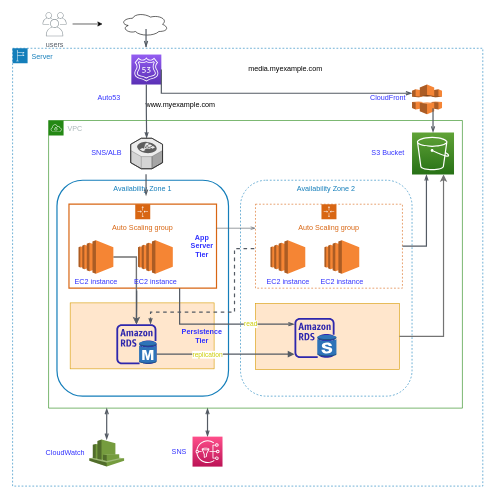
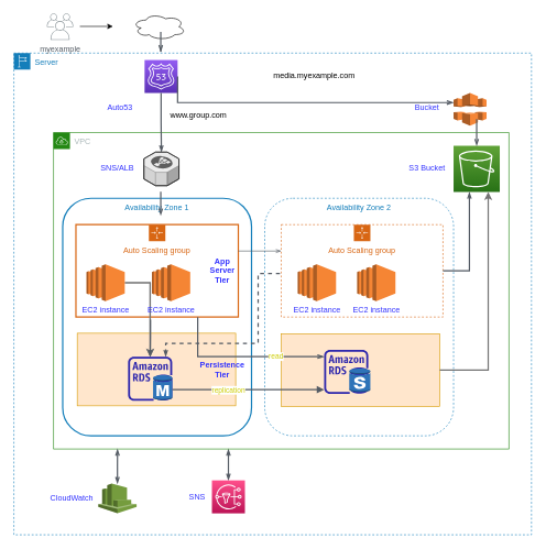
  <mxCell id="0" />
  <mxCell id="1" parent="0" />
  <mxCell id="2" value="Server" style="points=[[0,0],[0.25,0],[0.5,0],[0.75,0],[1,0],[1,0.25],[1,0.5],[1,0.75],[1,1],[0.75,1],[0.5,1],[0.25,1],[0,1],[0,0.75],[0,0.5],[0,0.25]];outlineConnect=0;gradientColor=none;html=1;whiteSpace=wrap;fontSize=12;fontStyle=0;shape=mxgraph.aws4.group;grIcon=mxgraph.aws4.group_region;strokeColor=#147EBA;fillColor=none;verticalAlign=top;align=left;spacingLeft=30;fontColor=#147EBA;dashed=1;" parent="1" vertex="1"><mxGeometry x="20" y="80" width="784" height="730" as="geometry" /></mxCell>
  <mxCell id="3" value="" style="edgeStyle=orthogonalEdgeStyle;html=1;endArrow=openThin;elbow=vertical;startArrow=openThin;startFill=0;endFill=0;strokeColor=#545B64;rounded=0;fontColor=#CCCC00;strokeWidth=2;exitX=0.5;exitY=0;exitDx=0;exitDy=0;exitPerimeter=0;" parent="1" source="53" target="4" edge="1"><mxGeometry width="100" relative="1" as="geometry"><mxPoint x="186.9" y="742.5" as="sourcePoint" /><mxPoint x="187" y="690" as="targetPoint" /><Array as="points"><mxPoint x="345" y="690" /><mxPoint x="345" y="690" /></Array></mxGeometry></mxCell>
  <mxCell id="4" value="VPC" style="points=[[0,0],[0.25,0],[0.5,0],[0.75,0],[1,0],[1,0.25],[1,0.5],[1,0.75],[1,1],[0.75,1],[0.5,1],[0.25,1],[0,1],[0,0.75],[0,0.5],[0,0.25]];outlineConnect=0;gradientColor=none;html=1;whiteSpace=wrap;fontSize=12;fontStyle=0;shape=mxgraph.aws4.group;grIcon=mxgraph.aws4.group_vpc;strokeColor=#248814;fillColor=none;verticalAlign=top;align=left;spacingLeft=30;fontColor=#AAB7B8;dashed=0;sketch=0;shadow=0;" parent="1" vertex="1"><mxGeometry x="80" y="200.43" width="690" height="479.57" as="geometry" /></mxCell>
  <mxCell id="5" value="Availability Zone 1" style="fillColor=none;strokeColor=#147EBA;verticalAlign=top;fontStyle=0;fontColor=#147EBA;rounded=1;glass=0;strokeWidth=2;" parent="1" vertex="1"><mxGeometry x="94" y="300" width="286" height="360" as="geometry" /></mxCell>
  <mxCell id="6" value="" style="fillColor=#ffe6cc;strokeColor=#d79b00;dashed=0;verticalAlign=top;fontStyle=0;" parent="1" vertex="1"><mxGeometry x="116" y="504.5" width="240" height="110" as="geometry" /></mxCell>
  <mxCell id="7" value="" style="ellipse;shape=cloud;whiteSpace=wrap;html=1;" parent="1" vertex="1"><mxGeometry x="200" y="20" width="80" height="40" as="geometry" /></mxCell>
  <mxCell id="8" value="" style="endArrow=classic;html=1;rounded=0;exitX=0.5;exitY=0.5;exitDx=0;exitDy=0;exitPerimeter=0;" parent="1" edge="1"><mxGeometry width="50" height="50" relative="1" as="geometry"><mxPoint x="120" y="39.5" as="sourcePoint" /><mxPoint x="170" y="39.5" as="targetPoint" /></mxGeometry></mxCell>
- <mxCell id="9" value="www.myexample.com" style="text;html=1;strokeColor=none;fillColor=none;align=center;verticalAlign=middle;whiteSpace=wrap;rounded=0;" parent="1" vertex="1"><mxGeometry x="240" y="170" width="120" height="10" as="geometry" /></mxCell>
+ <mxCell id="9" value="www.group.com" style="text;html=1;strokeColor=none;fillColor=none;align=center;verticalAlign=middle;whiteSpace=wrap;rounded=0;" parent="1" vertex="1"><mxGeometry x="240" y="170" width="120" height="10" as="geometry" /></mxCell>
  <mxCell id="10" value="media.myexample.com" style="text;html=1;strokeColor=none;fillColor=none;align=center;verticalAlign=middle;whiteSpace=wrap;rounded=0;" parent="1" vertex="1"><mxGeometry x="415" y="100" width="120" height="27" as="geometry" /></mxCell>
- <mxCell id="11" value="users" style="sketch=0;outlineConnect=0;gradientColor=none;fontColor=#545B64;strokeColor=none;fillColor=#879196;dashed=0;verticalLabelPosition=bottom;verticalAlign=top;align=center;html=1;fontSize=12;fontStyle=0;aspect=fixed;shape=mxgraph.aws4.illustration_users;pointerEvents=1" parent="1" vertex="1"><mxGeometry x="70" y="20" width="40" height="40" as="geometry" /></mxCell>
+ <mxCell id="11" value="myexample" style="sketch=0;outlineConnect=0;gradientColor=none;fontColor=#545B64;strokeColor=none;fillColor=#879196;dashed=0;verticalLabelPosition=bottom;verticalAlign=top;align=center;html=1;fontSize=12;fontStyle=0;aspect=fixed;shape=mxgraph.aws4.illustration_users;pointerEvents=1" parent="1" vertex="1"><mxGeometry x="70" y="20" width="40" height="40" as="geometry" /></mxCell>
  <mxCell id="12" value="" style="sketch=0;points=[[0,0,0],[0.25,0,0],[0.5,0,0],[0.75,0,0],[1,0,0],[0,1,0],[0.25,1,0],[0.5,1,0],[0.75,1,0],[1,1,0],[0,0.25,0],[0,0.5,0],[0,0.75,0],[1,0.25,0],[1,0.5,0],[1,0.75,0]];outlineConnect=0;fontColor=#232F3E;gradientColor=#945DF2;gradientDirection=north;fillColor=#5A30B5;strokeColor=#ffffff;dashed=0;verticalLabelPosition=bottom;verticalAlign=top;align=center;html=1;fontSize=12;fontStyle=0;aspect=fixed;shape=mxgraph.aws4.resourceIcon;resIcon=mxgraph.aws4.route_53;" parent="1" vertex="1"><mxGeometry x="218" y="90.43" width="50" height="50" as="geometry" /></mxCell>
  <mxCell id="13" value="" style="edgeStyle=orthogonalEdgeStyle;html=1;endArrow=openThin;elbow=vertical;startArrow=none;endFill=0;strokeColor=#545B64;rounded=0;arcSize=9;strokeWidth=2;" parent="1" edge="1"><mxGeometry width="100" relative="1" as="geometry"><mxPoint x="242.5" y="78" as="sourcePoint" /><mxPoint x="242.5" y="78" as="targetPoint" /><Array as="points"><mxPoint x="242.5" y="48" /><mxPoint x="242.5" y="48" /></Array></mxGeometry></mxCell>
  <mxCell id="14" value="Auto53" style="text;html=1;strokeColor=none;fillColor=none;align=center;verticalAlign=middle;whiteSpace=wrap;rounded=0;fontColor=#3333FF;" parent="1" vertex="1"><mxGeometry x="141" y="157" width="80" height="10" as="geometry" /></mxCell>
  <mxCell id="15" value="" style="edgeStyle=orthogonalEdgeStyle;html=1;endArrow=openThin;elbow=vertical;startArrow=none;endFill=0;strokeColor=#545B64;rounded=0;strokeWidth=2;exitX=0.5;exitY=1;exitDx=0;exitDy=0;exitPerimeter=0;" parent="1" edge="1" target="16" source="12"><mxGeometry width="100" relative="1" as="geometry"><mxPoint x="244" y="160" as="sourcePoint" /><mxPoint x="239.5" y="183.22" as="targetPoint" /><Array as="points" /></mxGeometry></mxCell>
  <mxCell id="16" value="" style="verticalLabelPosition=bottom;html=1;verticalAlign=top;strokeWidth=1;align=center;outlineConnect=0;dashed=0;outlineConnect=0;shape=mxgraph.aws3d.elasticLoadBalancing;fillColor=#ECECEC;strokeColor=#5E5E5E;aspect=fixed;" parent="1" vertex="1"><mxGeometry x="216.92" y="230" width="53.08" height="50.87" as="geometry" /></mxCell>
  <mxCell id="17" value="SNS/ALB" style="text;html=1;strokeColor=none;fillColor=none;align=center;verticalAlign=middle;whiteSpace=wrap;rounded=0;fontColor=#3333FF;" parent="1" vertex="1"><mxGeometry x="136.92" y="250.43" width="80" height="10" as="geometry" /></mxCell>
  <mxCell id="18" value="" style="edgeStyle=orthogonalEdgeStyle;html=1;endArrow=openThin;elbow=vertical;startArrow=none;endFill=0;strokeColor=#545B64;rounded=0;strokeWidth=2;" parent="1" edge="1"><mxGeometry width="100" relative="1" as="geometry"><mxPoint x="242.5" y="307" as="sourcePoint" /><mxPoint x="242.5" y="326" as="targetPoint" /><Array as="points"><mxPoint x="242.5" y="290" /><mxPoint x="242.5" y="290" /></Array></mxGeometry></mxCell>
  <mxCell id="19" value="Auto Scaling group" style="points=[[0,0],[0.25,0],[0.5,0],[0.75,0],[1,0],[1,0.25],[1,0.5],[1,0.75],[1,1],[0.75,1],[0.5,1],[0.25,1],[0,1],[0,0.75],[0,0.5],[0,0.25]];outlineConnect=0;gradientColor=none;html=1;whiteSpace=wrap;fontSize=12;fontStyle=0;shape=mxgraph.aws4.groupCenter;grIcon=mxgraph.aws4.group_auto_scaling_group;grStroke=1;strokeColor=#D86613;fillColor=none;verticalAlign=top;align=center;fontColor=#D86613;spacingTop=25;shadow=0;sketch=0;strokeWidth=2;" parent="1" vertex="1"><mxGeometry x="114" y="340" width="246" height="140" as="geometry" /></mxCell>
  <mxCell id="20" value="" style="edgeStyle=orthogonalEdgeStyle;rounded=0;orthogonalLoop=1;jettySize=auto;html=1;fontColor=#3333FF;strokeColor=#737373;strokeWidth=2;" parent="1" source="22" target="25" edge="1"><mxGeometry relative="1" as="geometry" /></mxCell>
  <mxCell id="21" value="" style="edgeStyle=orthogonalEdgeStyle;rounded=0;orthogonalLoop=1;jettySize=auto;html=1;fontColor=#3333FF;strokeColor=#737373;strokeWidth=2;" parent="1" source="22" target="25" edge="1"><mxGeometry relative="1" as="geometry" /></mxCell>
  <mxCell id="22" value="EC2 instance" style="outlineConnect=0;dashed=0;verticalLabelPosition=bottom;verticalAlign=top;align=center;html=1;shape=mxgraph.aws3.ec2;fillColor=#F58534;gradientColor=none;fontColor=#3333FF;" parent="1" vertex="1"><mxGeometry x="130" y="400" width="58" height="56" as="geometry" /></mxCell>
  <mxCell id="23" value="EC2 instance" style="outlineConnect=0;dashed=0;verticalLabelPosition=bottom;verticalAlign=top;align=center;html=1;shape=mxgraph.aws3.ec2;fillColor=#F58534;gradientColor=none;fontColor=#3333FF;" parent="1" vertex="1"><mxGeometry x="229.13" y="400" width="58" height="56" as="geometry" /></mxCell>
  <mxCell id="24" value="&lt;b&gt;App Server Tier&lt;/b&gt;" style="text;html=1;strokeColor=none;fillColor=none;align=center;verticalAlign=middle;whiteSpace=wrap;rounded=0;fontColor=#3333FF;perimeter=rectanglePerimeter;horizontal=1;" parent="1" vertex="1"><mxGeometry x="316" y="350" width="40" height="120" as="geometry" /></mxCell>
  <mxCell id="25" value="" style="sketch=0;outlineConnect=0;fontColor=#232F3E;gradientColor=none;fillColor=#2E27AD;strokeColor=none;dashed=0;verticalLabelPosition=bottom;verticalAlign=top;align=center;html=1;fontSize=12;fontStyle=0;aspect=fixed;pointerEvents=1;shape=mxgraph.aws4.rds_instance;" parent="1" vertex="1"><mxGeometry x="193" y="540" width="67" height="67" as="geometry" /></mxCell>
  <mxCell id="26" value="" style="outlineConnect=0;dashed=0;verticalLabelPosition=bottom;verticalAlign=top;align=center;html=1;shape=mxgraph.aws3.rds_db_instance;fillColor=#2E73B8;gradientColor=none;fontColor=#3333FF;" parent="1" vertex="1"><mxGeometry x="230.88" y="567.5" width="29.12" height="39" as="geometry" /></mxCell>
  <mxCell id="27" value="&lt;b&gt;Persistence Tier&lt;/b&gt;" style="text;html=1;strokeColor=none;fillColor=none;align=center;verticalAlign=middle;whiteSpace=wrap;rounded=0;fontColor=#3333FF;perimeter=rectanglePerimeter;horizontal=1;" parent="1" vertex="1"><mxGeometry x="316" y="499.5" width="40" height="120" as="geometry" /></mxCell>
  <mxCell id="28" value="Availability Zone 2" style="fillColor=default;strokeColor=#147EBA;dashed=1;verticalAlign=top;fontStyle=0;fontColor=#147EBA;rounded=1;" parent="1" vertex="1"><mxGeometry x="400" y="300" width="286" height="360" as="geometry" /></mxCell>
  <mxCell id="29" value="Auto Scaling group" style="points=[[0,0],[0.25,0],[0.5,0],[0.75,0],[1,0],[1,0.25],[1,0.5],[1,0.75],[1,1],[0.75,1],[0.5,1],[0.25,1],[0,1],[0,0.75],[0,0.5],[0,0.25]];outlineConnect=0;gradientColor=none;html=1;whiteSpace=wrap;fontSize=12;fontStyle=0;shape=mxgraph.aws4.groupCenter;grIcon=mxgraph.aws4.group_auto_scaling_group;grStroke=1;strokeColor=#D86613;fillColor=none;verticalAlign=top;align=center;fontColor=#D86613;spacingTop=25;dashed=1;" parent="1" vertex="1"><mxGeometry x="425" y="340" width="245" height="140" as="geometry" /></mxCell>
  <mxCell id="30" value="EC2 instance" style="outlineConnect=0;dashed=0;verticalLabelPosition=bottom;verticalAlign=top;align=center;html=1;shape=mxgraph.aws3.ec2;fillColor=#F58534;gradientColor=none;fontColor=#3333FF;" parent="1" vertex="1"><mxGeometry x="450" y="400" width="58" height="56" as="geometry" /></mxCell>
  <mxCell id="31" value="EC2 instance" style="outlineConnect=0;dashed=0;verticalLabelPosition=bottom;verticalAlign=top;align=center;html=1;shape=mxgraph.aws3.ec2;fillColor=#F58534;gradientColor=none;fontColor=#3333FF;" parent="1" vertex="1"><mxGeometry x="540" y="400" width="58" height="56" as="geometry" /></mxCell>
  <mxCell id="32" value="" style="fillColor=#ffe6cc;strokeColor=#d79b00;dashed=0;verticalAlign=top;fontStyle=0;" parent="1" vertex="1"><mxGeometry x="425" y="505.5" width="240" height="110" as="geometry" /></mxCell>
  <mxCell id="33" value="" style="edgeStyle=orthogonalEdgeStyle;html=1;endArrow=openThin;elbow=vertical;startArrow=none;endFill=0;strokeColor=#545B64;rounded=0;strokeWidth=2;exitX=0.459;exitY=1.029;exitDx=0;exitDy=0;exitPerimeter=0;" parent="1" source="19" target="25" edge="1"><mxGeometry width="100" relative="1" as="geometry"><mxPoint x="200.03" y="507" as="sourcePoint" /><mxPoint x="200.03" y="526" as="targetPoint" /><Array as="points" /></mxGeometry></mxCell>
  <mxCell id="34" value="" style="edgeStyle=orthogonalEdgeStyle;html=1;endArrow=openThin;elbow=vertical;startArrow=none;endFill=0;strokeColor=#545B64;rounded=0;strokeWidth=2;exitX=0.459;exitY=1.029;exitDx=0;exitDy=0;exitPerimeter=0;dashed=1;" parent="1" target="25" edge="1"><mxGeometry width="100" relative="1" as="geometry"><mxPoint x="423.014" y="413.98" as="sourcePoint" /><mxPoint x="422.6" y="470.004" as="targetPoint" /><Array as="points"><mxPoint x="390" y="414" /><mxPoint x="390" y="520" /><mxPoint x="250" y="520" /></Array></mxGeometry></mxCell>
  <mxCell id="35" value="" style="sketch=0;outlineConnect=0;fontColor=#232F3E;gradientColor=none;fillColor=#2E27AD;strokeColor=none;dashed=0;verticalLabelPosition=bottom;verticalAlign=top;align=center;html=1;fontSize=12;fontStyle=0;aspect=fixed;pointerEvents=1;shape=mxgraph.aws4.rds_instance;" parent="1" vertex="1"><mxGeometry x="490" y="529.5" width="67" height="67" as="geometry" /></mxCell>
  <mxCell id="36" value="" style="outlineConnect=0;dashed=0;verticalLabelPosition=bottom;verticalAlign=top;align=center;html=1;shape=mxgraph.aws3.rds_db_instance_standby_multi_az;fillColor=#2E73B8;gradientColor=none;rounded=1;shadow=0;glass=0;sketch=0;fontColor=#3333FF;strokeWidth=2;" parent="1" vertex="1"><mxGeometry x="528" y="557.5" width="32" height="36.5" as="geometry" /></mxCell>
  <mxCell id="37" value="" style="edgeStyle=orthogonalEdgeStyle;html=1;endArrow=block;elbow=vertical;startArrow=none;endFill=1;strokeColor=#545B64;rounded=0;fontColor=#3333FF;exitX=1;exitY=0.747;exitDx=0;exitDy=0;exitPerimeter=0;strokeWidth=2;" parent="1" source="25" target="35" edge="1"><mxGeometry width="100" relative="1" as="geometry"><mxPoint x="320" y="580" as="sourcePoint" /><mxPoint x="420" y="580" as="targetPoint" /><Array as="points"><mxPoint x="430" y="590" /><mxPoint x="430" y="590" /></Array></mxGeometry></mxCell>
  <mxCell id="38" value="&lt;font color=&quot;#cccc00&quot;&gt;replication&lt;/font&gt;" style="edgeLabel;html=1;align=center;verticalAlign=middle;resizable=0;points=[];fontColor=#3333FF;" parent="37" vertex="1" connectable="0"><mxGeometry x="-0.261" relative="1" as="geometry"><mxPoint as="offset" /></mxGeometry></mxCell>
  <mxCell id="39" value="" style="edgeStyle=orthogonalEdgeStyle;html=1;endArrow=openThin;elbow=vertical;startArrow=none;endFill=0;strokeColor=#545B64;rounded=0;strokeWidth=2;exitX=0.75;exitY=1;exitDx=0;exitDy=0;" parent="1" source="19" target="35" edge="1"><mxGeometry width="100" relative="1" as="geometry"><mxPoint x="433.014" y="423.98" as="sourcePoint" /><mxPoint x="260" y="550.084" as="targetPoint" /><Array as="points"><mxPoint x="299" y="540" /></Array></mxGeometry></mxCell>
  <mxCell id="40" value="&lt;font color=&quot;#cccc00&quot;&gt;read&lt;/font&gt;" style="edgeLabel;html=1;align=center;verticalAlign=middle;resizable=0;points=[];fontColor=#3333FF;" parent="39" vertex="1" connectable="0"><mxGeometry x="0.411" y="1" relative="1" as="geometry"><mxPoint x="1" as="offset" /></mxGeometry></mxCell>
  <mxCell id="41" value="" style="outlineConnect=0;dashed=0;verticalLabelPosition=bottom;verticalAlign=top;align=center;html=1;shape=mxgraph.aws3.cloudfront;fillColor=#F58536;gradientColor=none;rounded=1;shadow=0;glass=0;sketch=0;fontColor=#3333FF;strokeWidth=2;" parent="1" vertex="1"><mxGeometry x="686" y="140.43" width="50" height="49.57" as="geometry" /></mxCell>
  <mxCell id="42" value="" style="edgeStyle=orthogonalEdgeStyle;html=1;endArrow=openThin;elbow=vertical;startArrow=none;endFill=0;strokeColor=#545B64;rounded=0;fontColor=#3333FF;" parent="1" edge="1"><mxGeometry width="100" relative="1" as="geometry"><mxPoint x="360" y="380" as="sourcePoint" /><mxPoint x="425" y="380" as="targetPoint" /><Array as="points"><mxPoint x="425" y="380" /></Array></mxGeometry></mxCell>
  <mxCell id="43" value="" style="edgeStyle=orthogonalEdgeStyle;html=1;endArrow=openThin;elbow=vertical;startArrow=none;endFill=0;strokeColor=#545B64;rounded=0;fontColor=#3333FF;strokeWidth=2;exitX=1;exitY=0.5;exitDx=0;exitDy=0;exitPerimeter=0;" parent="1" target="41" edge="1" source="12"><mxGeometry width="100" relative="1" as="geometry"><mxPoint x="280" y="40" as="sourcePoint" /><mxPoint x="380" y="40" as="targetPoint" /><Array as="points"><mxPoint x="580" y="155" /><mxPoint x="580" y="155" /></Array></mxGeometry></mxCell>
- <mxCell id="44" value="CloudFront" style="text;html=1;strokeColor=none;fillColor=none;align=center;verticalAlign=middle;whiteSpace=wrap;rounded=0;fontColor=#3333FF;" parent="1" vertex="1"><mxGeometry x="606" y="157" width="80" height="10" as="geometry" /></mxCell>
+ <mxCell id="44" value="Bucket" style="text;html=1;strokeColor=none;fillColor=none;align=center;verticalAlign=middle;whiteSpace=wrap;rounded=0;fontColor=#3333FF;" parent="1" vertex="1"><mxGeometry x="606" y="157" width="80" height="10" as="geometry" /></mxCell>
  <mxCell id="45" value="" style="sketch=0;points=[[0,0,0],[0.25,0,0],[0.5,0,0],[0.75,0,0],[1,0,0],[0,1,0],[0.25,1,0],[0.5,1,0],[0.75,1,0],[1,1,0],[0,0.25,0],[0,0.5,0],[0,0.75,0],[1,0.25,0],[1,0.5,0],[1,0.75,0]];outlineConnect=0;fontColor=#232F3E;gradientColor=#60A337;gradientDirection=north;fillColor=#277116;strokeColor=#ffffff;dashed=0;verticalLabelPosition=bottom;verticalAlign=top;align=center;html=1;fontSize=12;fontStyle=0;aspect=fixed;shape=mxgraph.aws4.resourceIcon;resIcon=mxgraph.aws4.s3;rounded=1;shadow=0;glass=0;" parent="1" vertex="1"><mxGeometry x="686" y="220.43" width="70" height="70" as="geometry" /></mxCell>
  <mxCell id="46" value="S3 Bucket" style="text;html=1;strokeColor=none;fillColor=none;align=center;verticalAlign=middle;whiteSpace=wrap;rounded=0;fontColor=#3333FF;" parent="1" vertex="1"><mxGeometry x="606" y="250.43" width="80" height="10" as="geometry" /></mxCell>
  <mxCell id="47" value="" style="edgeStyle=orthogonalEdgeStyle;html=1;endArrow=openThin;elbow=vertical;startArrow=none;endFill=0;strokeColor=#545B64;rounded=0;strokeWidth=2;entryX=0.5;entryY=0;entryDx=0;entryDy=0;entryPerimeter=0;" parent="1" target="45" edge="1"><mxGeometry width="100" relative="1" as="geometry"><mxPoint x="721" y="190" as="sourcePoint" /><mxPoint x="252.5" y="236" as="targetPoint" /><Array as="points"><mxPoint x="721" y="180" /><mxPoint x="721" y="180" /></Array></mxGeometry></mxCell>
  <mxCell id="48" value="" style="edgeStyle=orthogonalEdgeStyle;html=1;endArrow=openThin;elbow=vertical;startArrow=none;endFill=0;strokeColor=#545B64;rounded=0;fontColor=#3333FF;strokeWidth=2;" parent="1" target="45" edge="1"><mxGeometry width="100" relative="1" as="geometry"><mxPoint x="670" y="410" as="sourcePoint" /><mxPoint x="770" y="410" as="targetPoint" /><Array as="points"><mxPoint x="710" y="410" /></Array></mxGeometry></mxCell>
  <mxCell id="49" style="edgeStyle=orthogonalEdgeStyle;rounded=0;orthogonalLoop=1;jettySize=auto;html=1;exitX=1;exitY=0.5;exitDx=0;exitDy=0;fontColor=#3333FF;strokeWidth=2;entryX=0.75;entryY=1;entryDx=0;entryDy=0;entryPerimeter=0;strokeColor=#737373;" parent="1" source="32" target="45" edge="1"><mxGeometry relative="1" as="geometry" /></mxCell>
  <mxCell id="50" value="CloudWatch" style="text;html=1;strokeColor=none;fillColor=none;align=center;verticalAlign=middle;whiteSpace=wrap;rounded=0;fontColor=#3333FF;" parent="1" vertex="1"><mxGeometry x="68" y="750" width="80" height="10" as="geometry" /></mxCell>
  <mxCell id="51" value="SNS" style="text;html=1;strokeColor=none;fillColor=none;align=center;verticalAlign=middle;whiteSpace=wrap;rounded=0;fontColor=#3333FF;" parent="1" vertex="1"><mxGeometry x="276" y="748" width="44" height="10" as="geometry" /></mxCell>
  <mxCell id="52" value="" style="outlineConnect=0;dashed=0;verticalLabelPosition=bottom;verticalAlign=top;align=center;html=1;shape=mxgraph.aws3.cloudwatch;fillColor=#759C3E;gradientColor=none;rounded=1;shadow=0;glass=0;sketch=0;fontColor=#3333FF;strokeWidth=2;" parent="1" vertex="1"><mxGeometry x="147.92" y="732.5" width="58" height="45" as="geometry" /></mxCell>
  <mxCell id="53" value="" style="sketch=0;points=[[0,0,0],[0.25,0,0],[0.5,0,0],[0.75,0,0],[1,0,0],[0,1,0],[0.25,1,0],[0.5,1,0],[0.75,1,0],[1,1,0],[0,0.25,0],[0,0.5,0],[0,0.75,0],[1,0.25,0],[1,0.5,0],[1,0.75,0]];outlineConnect=0;fontColor=#232F3E;gradientColor=#FF4F8B;gradientDirection=north;fillColor=#BC1356;strokeColor=#ffffff;dashed=0;verticalLabelPosition=bottom;verticalAlign=top;align=center;html=1;fontSize=12;fontStyle=0;aspect=fixed;shape=mxgraph.aws4.resourceIcon;resIcon=mxgraph.aws4.sns;rounded=1;shadow=0;glass=0;" parent="1" vertex="1"><mxGeometry x="320" y="727.5" width="50" height="50" as="geometry" /></mxCell>
  <mxCell id="54" value="" style="edgeStyle=orthogonalEdgeStyle;html=1;endArrow=openThin;elbow=vertical;startArrow=openThin;startFill=0;endFill=0;strokeColor=#545B64;rounded=0;fontColor=#CCCC00;strokeWidth=2;" parent="1" source="52" edge="1"><mxGeometry width="100" relative="1" as="geometry"><mxPoint x="176.92" y="597" as="sourcePoint" /><mxPoint x="177" y="680" as="targetPoint" /></mxGeometry></mxCell>
